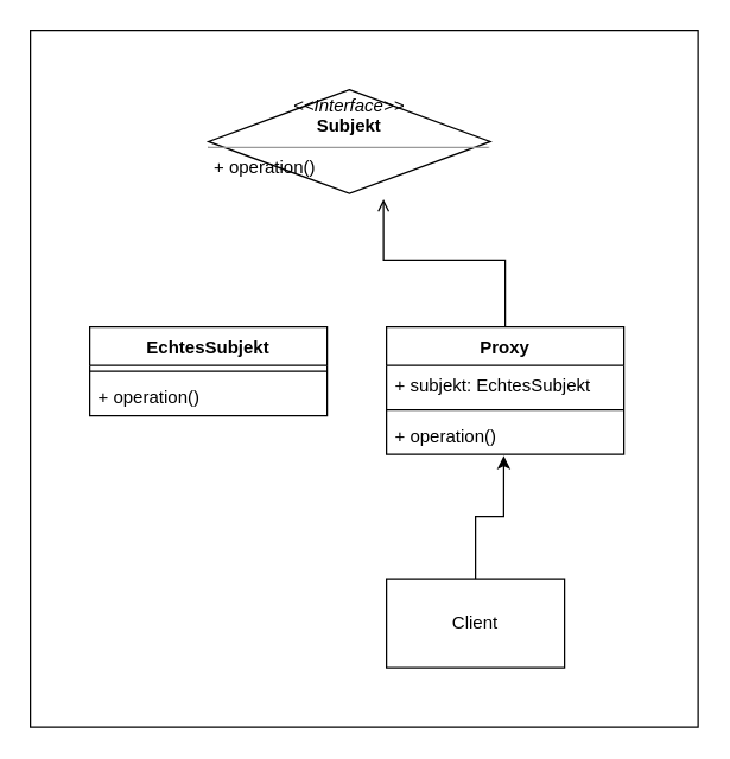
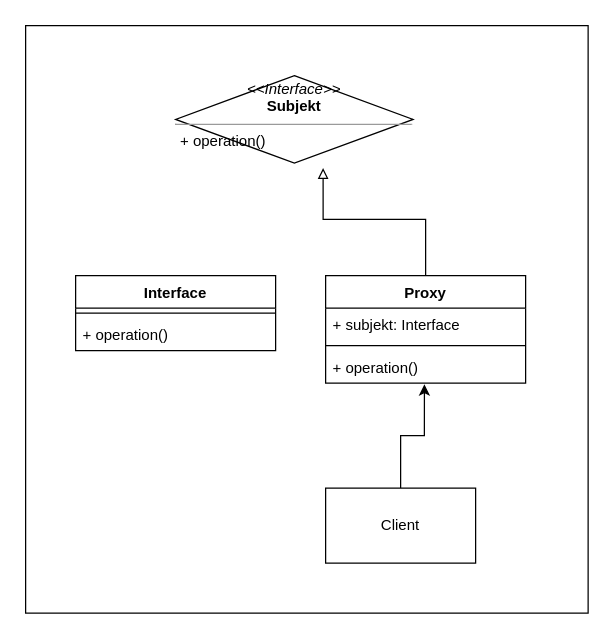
  <mxCell id="0" />
  <mxCell id="1" parent="0" />
  <mxCell id="2" value="" style="rounded=0;whiteSpace=wrap;html=1;" vertex="1" parent="1"><mxGeometry y="20" width="450" height="470" as="geometry" x="20" /></mxCell>
  <mxCell id="3" style="edgeStyle=orthogonalEdgeStyle;rounded=0;orthogonalLoop=1;jettySize=auto;html=1;entryX=0.494;entryY=1.038;entryDx=0;entryDy=0;entryPerimeter=0;endArrow=classic;endFill=1;" edge="1" parent="1" source="4" target="13"><mxGeometry relative="1" as="geometry" /></mxCell>
  <mxCell id="4" value="Client" style="rounded=0;whiteSpace=wrap;html=1;" vertex="1" parent="1"><mxGeometry x="260" y="390" width="120" height="60" as="geometry" /></mxCell>
  <mxCell id="5" value="&lt;p style=&quot;margin: 0px ; margin-top: 4px ; text-align: center&quot;&gt;&lt;i&gt;&amp;lt;&amp;lt;Interface&amp;gt;&amp;gt;&lt;/i&gt;&lt;br&gt;&lt;b&gt;Subjekt&lt;/b&gt;&lt;/p&gt;&lt;hr size=&quot;1&quot;&gt;&lt;p style=&quot;margin: 0px ; margin-left: 4px&quot;&gt;+ operation()&lt;br&gt;&lt;/p&gt;" style="rhombus;verticalAlign=top;align=left;overflow=fill;fontSize=12;fontFamily=Helvetica;html=1;" vertex="1" parent="1"><mxGeometry x="140" y="60" width="190" height="70" as="geometry" /></mxCell>
- <mxCell id="6" value="EchtesSubjekt" style="swimlane;fontStyle=1;align=center;verticalAlign=top;childLayout=stackLayout;horizontal=1;startSize=26;horizontalStack=0;resizeParent=1;resizeParentMax=0;resizeLast=0;collapsible=1;marginBottom=0;" vertex="1" parent="1"><mxGeometry x="60" y="220" width="160" height="60" as="geometry" /></mxCell>
+ <mxCell id="6" value="Interface" style="swimlane;fontStyle=1;align=center;verticalAlign=top;childLayout=stackLayout;horizontal=1;startSize=26;horizontalStack=0;resizeParent=1;resizeParentMax=0;resizeLast=0;collapsible=1;marginBottom=0;" vertex="1" parent="1"><mxGeometry x="60" y="220" width="160" height="60" as="geometry" /></mxCell>
  <mxCell id="7" value="" style="line;strokeWidth=1;fillColor=none;align=left;verticalAlign=middle;spacingTop=-1;spacingLeft=3;spacingRight=3;rotatable=0;labelPosition=right;points=[];portConstraint=eastwest;" vertex="1" parent="6"><mxGeometry y="26" width="160" height="8" as="geometry" /></mxCell>
  <mxCell id="8" value="+ operation()" style="text;strokeColor=none;fillColor=none;align=left;verticalAlign=top;spacingLeft=4;spacingRight=4;overflow=hidden;rotatable=0;points=[[0,0.5],[1,0.5]];portConstraint=eastwest;" vertex="1" parent="6"><mxGeometry y="34" width="160" height="26" as="geometry" /></mxCell>
- <mxCell id="9" style="edgeStyle=orthogonalEdgeStyle;rounded=0;orthogonalLoop=1;jettySize=auto;html=1;entryX=0.621;entryY=1.057;entryDx=0;entryDy=0;entryPerimeter=0;endArrow=open;endFill=0;" edge="1" parent="1" source="10" target="5"><mxGeometry relative="1" as="geometry" /></mxCell>
+ <mxCell id="9" style="edgeStyle=orthogonalEdgeStyle;rounded=0;orthogonalLoop=1;jettySize=auto;html=1;entryX=0.621;entryY=1.057;entryDx=0;entryDy=0;entryPerimeter=0;endArrow=block;endFill=0;" edge="1" parent="1" source="10" target="5"><mxGeometry relative="1" as="geometry" /></mxCell>
  <mxCell id="10" value="Proxy" style="swimlane;fontStyle=1;align=center;verticalAlign=top;childLayout=stackLayout;horizontal=1;startSize=26;horizontalStack=0;resizeParent=1;resizeParentMax=0;resizeLast=0;collapsible=1;marginBottom=0;" vertex="1" parent="1"><mxGeometry x="260" y="220" width="160" height="86" as="geometry" /></mxCell>
- <mxCell id="11" value="+ subjekt: EchtesSubjekt" style="text;strokeColor=none;fillColor=none;align=left;verticalAlign=top;spacingLeft=4;spacingRight=4;overflow=hidden;rotatable=0;points=[[0,0.5],[1,0.5]];portConstraint=eastwest;" vertex="1" parent="10"><mxGeometry y="26" width="160" height="26" as="geometry" /></mxCell>
+ <mxCell id="11" value="+ subjekt: Interface" style="text;strokeColor=none;fillColor=none;align=left;verticalAlign=top;spacingLeft=4;spacingRight=4;overflow=hidden;rotatable=0;points=[[0,0.5],[1,0.5]];portConstraint=eastwest;" vertex="1" parent="10"><mxGeometry y="26" width="160" height="26" as="geometry" /></mxCell>
  <mxCell id="12" value="" style="line;strokeWidth=1;fillColor=none;align=left;verticalAlign=middle;spacingTop=-1;spacingLeft=3;spacingRight=3;rotatable=0;labelPosition=right;points=[];portConstraint=eastwest;" vertex="1" parent="10"><mxGeometry y="52" width="160" height="8" as="geometry" /></mxCell>
  <mxCell id="13" value="+ operation()" style="text;strokeColor=none;fillColor=none;align=left;verticalAlign=top;spacingLeft=4;spacingRight=4;overflow=hidden;rotatable=0;points=[[0,0.5],[1,0.5]];portConstraint=eastwest;" vertex="1" parent="10"><mxGeometry y="60" width="160" height="26" as="geometry" /></mxCell>
